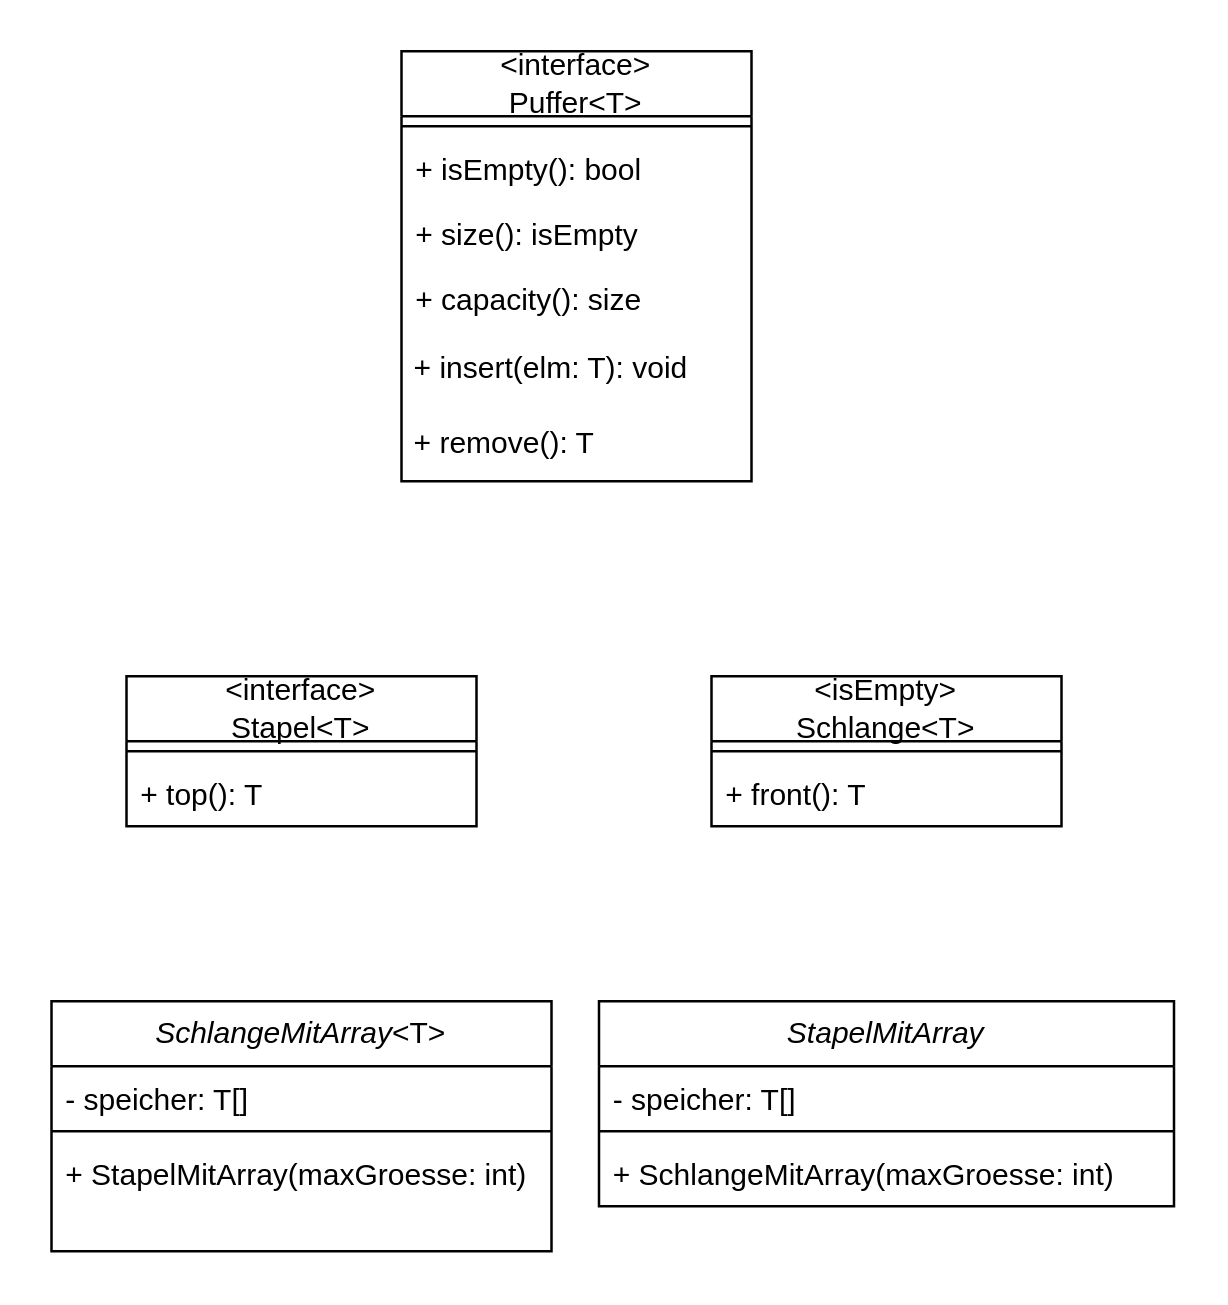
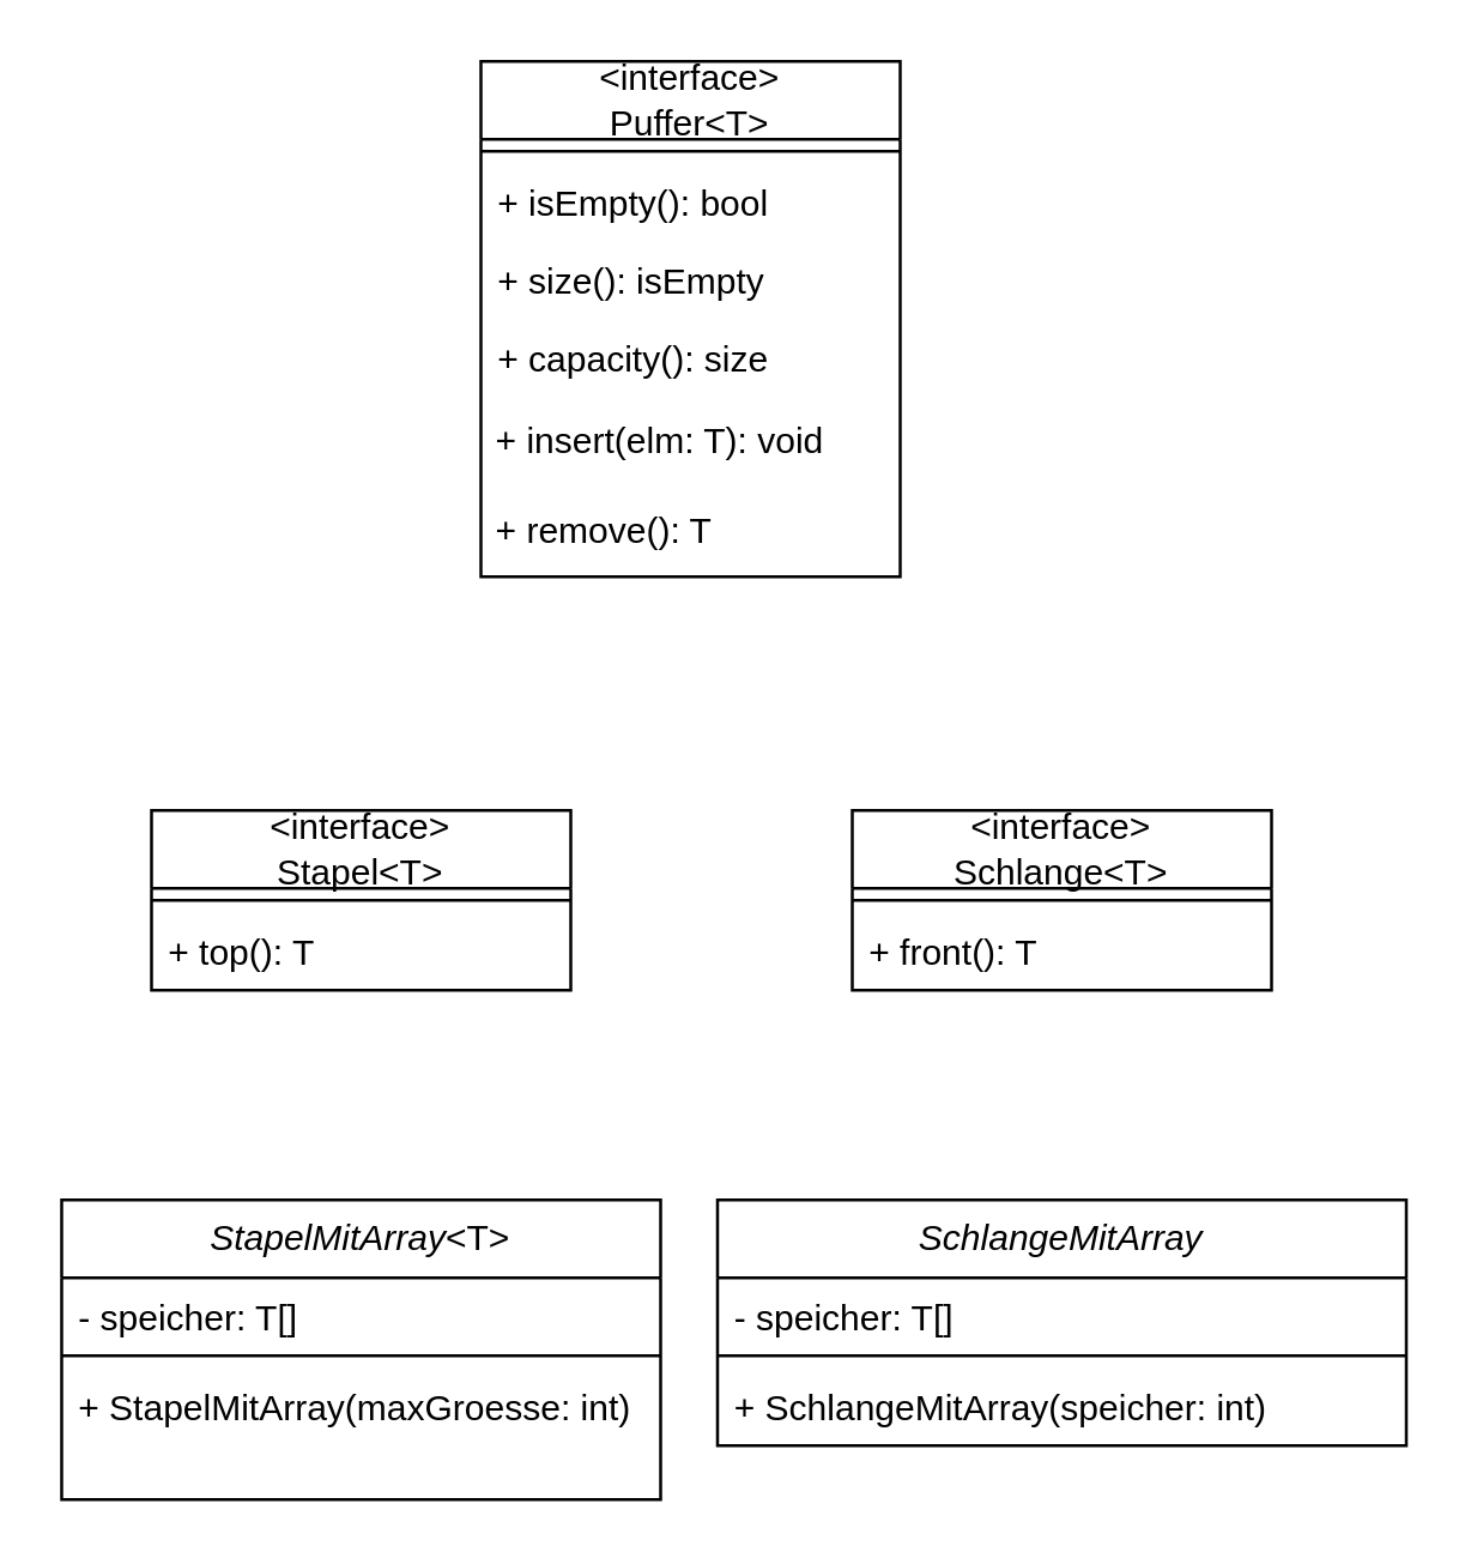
  <mxCell id="0" />
  <mxCell id="1" parent="0" />
- <mxCell id="2" value="&lt;span style=&quot;font-style: italic;&quot;&gt;StapelMitArray&lt;/span&gt;" style="swimlane;fontStyle=0;childLayout=stackLayout;horizontal=1;startSize=26;fillColor=none;horizontalStack=0;resizeParent=1;resizeParentMax=0;resizeLast=0;collapsible=1;marginBottom=0;whiteSpace=wrap;html=1;" parent="1" vertex="1"><mxGeometry x="239" y="400" width="230" height="82" as="geometry" /></mxCell>
+ <mxCell id="2" value="&lt;span style=&quot;font-style: italic;&quot;&gt;SchlangeMitArray&lt;/span&gt;" style="swimlane;fontStyle=0;childLayout=stackLayout;horizontal=1;startSize=26;fillColor=none;horizontalStack=0;resizeParent=1;resizeParentMax=0;resizeLast=0;collapsible=1;marginBottom=0;whiteSpace=wrap;html=1;" parent="1" vertex="1"><mxGeometry x="239" y="400" width="230" height="82" as="geometry" /></mxCell>
  <mxCell id="3" value="- speicher: T[]" style="text;strokeColor=none;fillColor=none;align=left;verticalAlign=top;spacingLeft=4;spacingRight=4;overflow=hidden;rotatable=0;points=[[0,0.5],[1,0.5]];portConstraint=eastwest;whiteSpace=wrap;html=1;" parent="2" vertex="1"><mxGeometry y="26" width="230" height="22" as="geometry" /></mxCell>
  <mxCell id="4" value="" style="line;strokeWidth=1;fillColor=none;align=left;verticalAlign=middle;spacingTop=-1;spacingLeft=3;spacingRight=3;rotatable=0;labelPosition=right;points=[];portConstraint=eastwest;strokeColor=inherit;" parent="2" vertex="1"><mxGeometry y="48" width="230" height="8" as="geometry" /></mxCell>
- <mxCell id="5" value="+&amp;nbsp;SchlangeMitArray(maxGroesse: int)" style="text;strokeColor=none;fillColor=none;align=left;verticalAlign=top;spacingLeft=4;spacingRight=4;overflow=hidden;rotatable=0;points=[[0,0.5],[1,0.5]];portConstraint=eastwest;whiteSpace=wrap;html=1;" parent="2" vertex="1"><mxGeometry y="56" width="230" height="26" as="geometry" /></mxCell>
- <mxCell id="6" value="&lt;span style=&quot;font-style: italic;&quot;&gt;SchlangeMitArray&lt;/span&gt;&amp;lt;T&amp;gt;" style="swimlane;fontStyle=0;childLayout=stackLayout;horizontal=1;startSize=26;fillColor=none;horizontalStack=0;resizeParent=1;resizeParentMax=0;resizeLast=0;collapsible=1;marginBottom=0;whiteSpace=wrap;html=1;" parent="1" vertex="1"><mxGeometry x="20" y="400" width="200" height="100" as="geometry" /></mxCell>
+ <mxCell id="5" value="+&amp;nbsp;SchlangeMitArray(speicher: int)" style="text;strokeColor=none;fillColor=none;align=left;verticalAlign=top;spacingLeft=4;spacingRight=4;overflow=hidden;rotatable=0;points=[[0,0.5],[1,0.5]];portConstraint=eastwest;whiteSpace=wrap;html=1;" parent="2" vertex="1"><mxGeometry y="56" width="230" height="26" as="geometry" /></mxCell>
+ <mxCell id="6" value="&lt;span style=&quot;font-style: italic;&quot;&gt;StapelMitArray&lt;/span&gt;&amp;lt;T&amp;gt;" style="swimlane;fontStyle=0;childLayout=stackLayout;horizontal=1;startSize=26;fillColor=none;horizontalStack=0;resizeParent=1;resizeParentMax=0;resizeLast=0;collapsible=1;marginBottom=0;whiteSpace=wrap;html=1;" parent="1" vertex="1"><mxGeometry x="20" y="400" width="200" height="100" as="geometry" /></mxCell>
  <mxCell id="7" value="- speicher: T[]" style="text;strokeColor=none;fillColor=none;align=left;verticalAlign=top;spacingLeft=4;spacingRight=4;overflow=hidden;rotatable=0;points=[[0,0.5],[1,0.5]];portConstraint=eastwest;whiteSpace=wrap;html=1;" parent="6" vertex="1"><mxGeometry y="26" width="200" height="22" as="geometry" /></mxCell>
  <mxCell id="8" value="" style="line;strokeWidth=1;fillColor=none;align=left;verticalAlign=middle;spacingTop=-1;spacingLeft=3;spacingRight=3;rotatable=0;labelPosition=right;points=[];portConstraint=eastwest;strokeColor=inherit;" parent="6" vertex="1"><mxGeometry y="48" width="200" height="8" as="geometry" /></mxCell>
  <mxCell id="9" value="+ StapelMitArray(maxGroesse: int)" style="text;strokeColor=none;fillColor=none;align=left;verticalAlign=top;spacingLeft=4;spacingRight=4;overflow=hidden;rotatable=0;points=[[0,0.5],[1,0.5]];portConstraint=eastwest;whiteSpace=wrap;html=1;" parent="6" vertex="1"><mxGeometry y="56" width="200" height="44" as="geometry" /></mxCell>
  <mxCell id="10" value="&amp;lt;interface&amp;gt;&lt;br&gt;Puffer&amp;lt;T&amp;gt;" style="swimlane;fontStyle=0;childLayout=stackLayout;horizontal=1;startSize=26;fillColor=none;horizontalStack=0;resizeParent=1;resizeParentMax=0;resizeLast=0;collapsible=1;marginBottom=0;whiteSpace=wrap;html=1;" parent="1" vertex="1"><mxGeometry x="160" y="20" width="140" height="172" as="geometry" /></mxCell>
  <mxCell id="11" value="" style="line;strokeWidth=1;fillColor=none;align=left;verticalAlign=middle;spacingTop=-1;spacingLeft=3;spacingRight=3;rotatable=0;labelPosition=right;points=[];portConstraint=eastwest;strokeColor=inherit;" parent="10" vertex="1"><mxGeometry y="26" width="140" height="8" as="geometry" /></mxCell>
  <mxCell id="12" value="+ isEmpty(): bool" style="text;strokeColor=none;fillColor=none;align=left;verticalAlign=top;spacingLeft=4;spacingRight=4;overflow=hidden;rotatable=0;points=[[0,0.5],[1,0.5]];portConstraint=eastwest;whiteSpace=wrap;html=1;" parent="10" vertex="1"><mxGeometry y="34" width="140" height="26" as="geometry" /></mxCell>
  <mxCell id="13" value="+ size(): isEmpty" style="text;strokeColor=none;fillColor=none;align=left;verticalAlign=top;spacingLeft=4;spacingRight=4;overflow=hidden;rotatable=0;points=[[0,0.5],[1,0.5]];portConstraint=eastwest;whiteSpace=wrap;html=1;" parent="10" vertex="1"><mxGeometry y="60" width="140" height="26" as="geometry" /></mxCell>
  <mxCell id="14" value="+ capacity(): size" style="text;strokeColor=none;fillColor=none;align=left;verticalAlign=top;spacingLeft=4;spacingRight=4;overflow=hidden;rotatable=0;points=[[0,0.5],[1,0.5]];portConstraint=eastwest;whiteSpace=wrap;html=1;" parent="10" vertex="1"><mxGeometry y="86" width="140" height="26" as="geometry" /></mxCell>
  <mxCell id="15" value="&amp;nbsp;+ insert(elm: T): void" style="text;html=1;align=left;verticalAlign=middle;resizable=0;points=[];autosize=1;strokeColor=none;fillColor=none;" parent="10" vertex="1"><mxGeometry y="112" width="140" height="30" as="geometry" /></mxCell>
  <mxCell id="16" value="&amp;nbsp;+ remove(): T" style="text;html=1;align=left;verticalAlign=middle;resizable=0;points=[];autosize=1;strokeColor=none;fillColor=none;" parent="10" vertex="1"><mxGeometry y="142" width="140" height="30" as="geometry" /></mxCell>
  <mxCell id="17" value="&amp;lt;interface&amp;gt;&lt;br&gt;Stapel&amp;lt;T&amp;gt;" style="swimlane;fontStyle=0;childLayout=stackLayout;horizontal=1;startSize=26;fillColor=none;horizontalStack=0;resizeParent=1;resizeParentMax=0;resizeLast=0;collapsible=1;marginBottom=0;whiteSpace=wrap;html=1;" parent="1" vertex="1"><mxGeometry x="50" y="270" width="140" height="60" as="geometry" /></mxCell>
  <mxCell id="18" value="" style="line;strokeWidth=1;fillColor=none;align=left;verticalAlign=middle;spacingTop=-1;spacingLeft=3;spacingRight=3;rotatable=0;labelPosition=right;points=[];portConstraint=eastwest;strokeColor=inherit;" parent="17" vertex="1"><mxGeometry y="26" width="140" height="8" as="geometry" /></mxCell>
  <mxCell id="19" value="+ top(): T" style="text;strokeColor=none;fillColor=none;align=left;verticalAlign=top;spacingLeft=4;spacingRight=4;overflow=hidden;rotatable=0;points=[[0,0.5],[1,0.5]];portConstraint=eastwest;whiteSpace=wrap;html=1;" parent="17" vertex="1"><mxGeometry y="34" width="140" height="26" as="geometry" /></mxCell>
- <mxCell id="20" value="&amp;lt;isEmpty&amp;gt;&lt;br&gt;Schlange&amp;lt;T&amp;gt;" style="swimlane;fontStyle=0;childLayout=stackLayout;horizontal=1;startSize=26;fillColor=none;horizontalStack=0;resizeParent=1;resizeParentMax=0;resizeLast=0;collapsible=1;marginBottom=0;whiteSpace=wrap;html=1;" parent="1" vertex="1"><mxGeometry x="284" y="270" width="140" height="60" as="geometry" /></mxCell>
+ <mxCell id="20" value="&amp;lt;interface&amp;gt;&lt;br&gt;Schlange&amp;lt;T&amp;gt;" style="swimlane;fontStyle=0;childLayout=stackLayout;horizontal=1;startSize=26;fillColor=none;horizontalStack=0;resizeParent=1;resizeParentMax=0;resizeLast=0;collapsible=1;marginBottom=0;whiteSpace=wrap;html=1;" parent="1" vertex="1"><mxGeometry x="284" y="270" width="140" height="60" as="geometry" /></mxCell>
  <mxCell id="21" value="" style="line;strokeWidth=1;fillColor=none;align=left;verticalAlign=middle;spacingTop=-1;spacingLeft=3;spacingRight=3;rotatable=0;labelPosition=right;points=[];portConstraint=eastwest;strokeColor=inherit;" parent="20" vertex="1"><mxGeometry y="26" width="140" height="8" as="geometry" /></mxCell>
  <mxCell id="22" value="+ front(): T" style="text;strokeColor=none;fillColor=none;align=left;verticalAlign=top;spacingLeft=4;spacingRight=4;overflow=hidden;rotatable=0;points=[[0,0.5],[1,0.5]];portConstraint=eastwest;whiteSpace=wrap;html=1;" parent="20" vertex="1"><mxGeometry y="34" width="140" height="26" as="geometry" /></mxCell>
